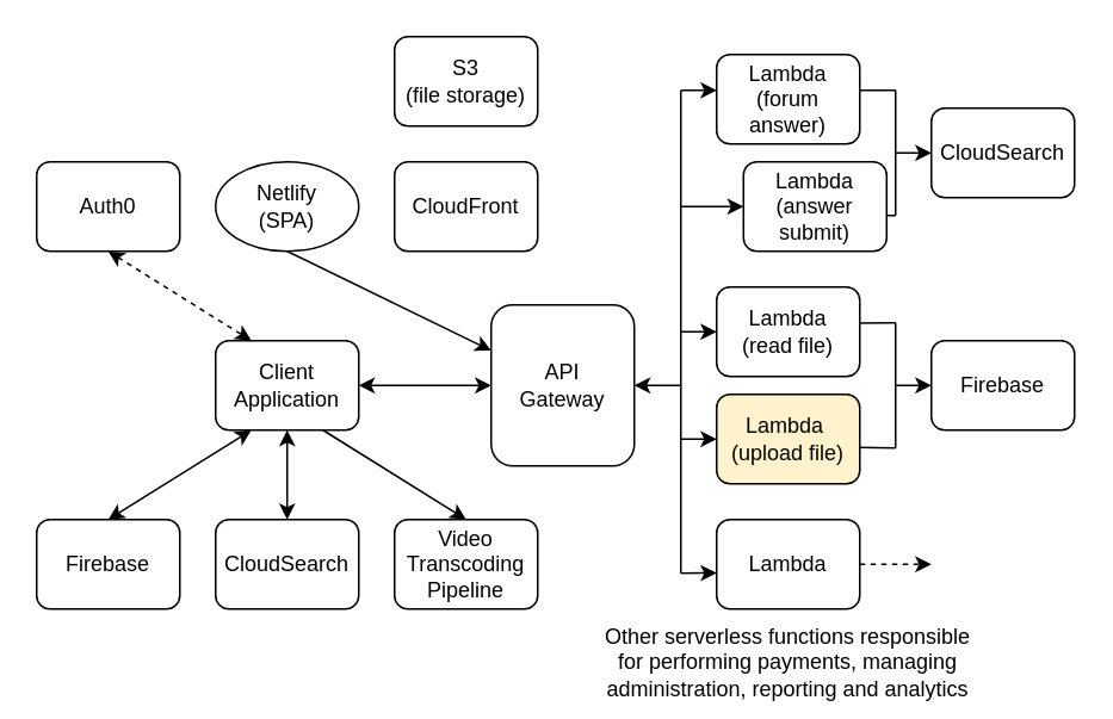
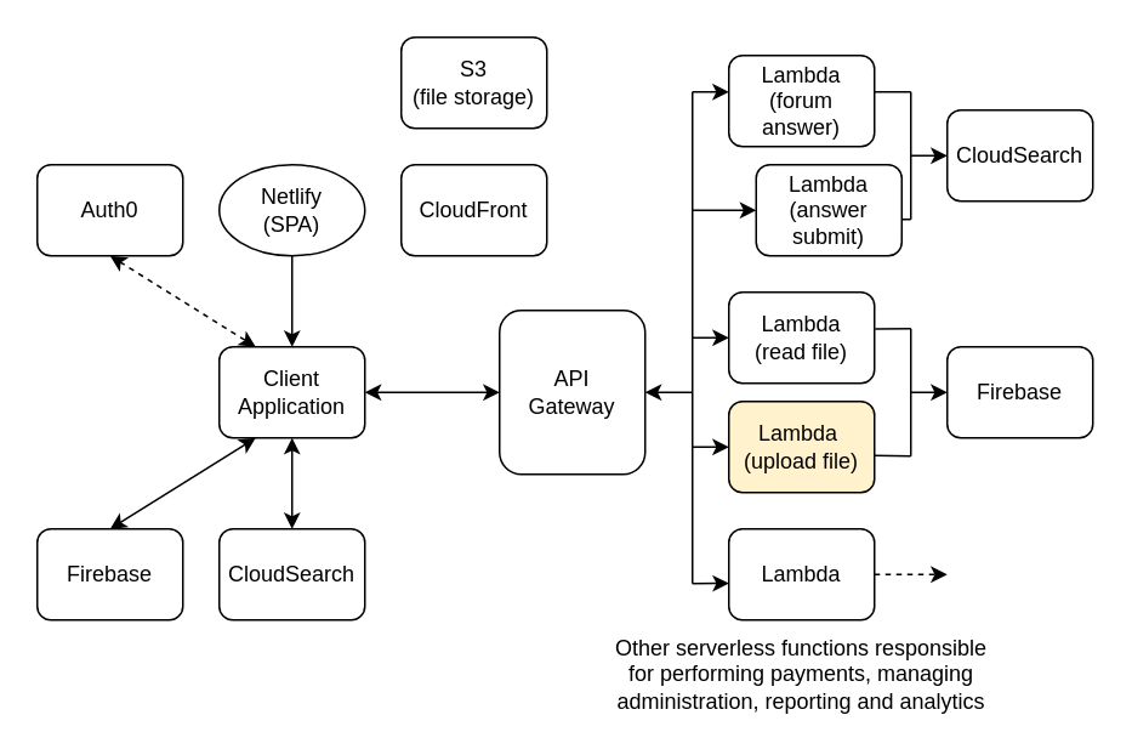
  <mxCell id="0" />
  <mxCell id="1" parent="0" />
  <mxCell id="2" value="Auth0" style="rounded=1;whiteSpace=wrap;html=1;" parent="1" vertex="1"><mxGeometry x="20" y="90" width="80" height="50" as="geometry" /></mxCell>
  <mxCell id="3" value="S3&lt;br&gt;(file storage)" style="rounded=1;whiteSpace=wrap;html=1;" parent="1" vertex="1"><mxGeometry x="220" y="20" width="80" height="50" as="geometry" /></mxCell>
  <mxCell id="4" value="Netlify&lt;br&gt;(SPA)" style="ellipse;whiteSpace=wrap;html=1;" parent="1" vertex="1"><mxGeometry x="120" y="90" width="80" height="50" as="geometry" /></mxCell>
  <mxCell id="5" value="CloudFront" style="rounded=1;whiteSpace=wrap;html=1;" parent="1" vertex="1"><mxGeometry x="220" y="90" width="80" height="50" as="geometry" /></mxCell>
  <mxCell id="6" value="API&lt;br&gt;Gateway" style="rounded=1;whiteSpace=wrap;html=1;" parent="1" vertex="1"><mxGeometry x="274" y="170" width="80" height="90" as="geometry" /></mxCell>
- <mxCell id="7" value="Video&lt;br&gt;Transcoding&lt;br&gt;Pipeline" style="rounded=1;whiteSpace=wrap;html=1;" parent="1" vertex="1"><mxGeometry x="220" y="290" width="80" height="50" as="geometry" /></mxCell>
  <mxCell id="8" value="CloudSearch" style="rounded=1;whiteSpace=wrap;html=1;" parent="1" vertex="1"><mxGeometry x="120" y="290" width="80" height="50" as="geometry" /></mxCell>
  <mxCell id="9" value="Firebase" style="rounded=1;whiteSpace=wrap;html=1;" parent="1" vertex="1"><mxGeometry x="20" y="290" width="80" height="50" as="geometry" /></mxCell>
  <mxCell id="10" value="Client Application" style="rounded=1;whiteSpace=wrap;html=1;" parent="1" vertex="1"><mxGeometry x="120" y="190" width="80" height="50" as="geometry" /></mxCell>
  <mxCell id="11" value="" style="endArrow=classic;startArrow=classic;html=1;exitX=0.5;exitY=1;exitDx=0;exitDy=0;entryX=0.25;entryY=0;entryDx=0;entryDy=0;dashed=1;" parent="1" source="2" target="10" edge="1"><mxGeometry width="50" height="50" relative="1" as="geometry"><mxPoint x="110" y="120" as="sourcePoint" /><mxPoint x="130" y="160" as="targetPoint" /></mxGeometry></mxCell>
- <mxCell id="12" value="" style="endArrow=classic;html=1;exitX=0.5;exitY=1;exitDx=0;exitDy=0;" parent="1" source="4" target="6" edge="1"><mxGeometry width="50" height="50" relative="1" as="geometry"><mxPoint x="180" y="190" as="sourcePoint" /><mxPoint x="230" y="140" as="targetPoint" /></mxGeometry></mxCell>
+ <mxCell id="12" value="" style="endArrow=classic;html=1;exitX=0.5;exitY=1;exitDx=0;exitDy=0;entryX=0.5;entryY=0;entryDx=0;entryDy=0;" parent="1" source="4" target="10" edge="1"><mxGeometry width="50" height="50" relative="1" as="geometry"><mxPoint x="180" y="190" as="sourcePoint" /><mxPoint x="230" y="140" as="targetPoint" /></mxGeometry></mxCell>
  <mxCell id="13" value="" style="endArrow=classic;startArrow=classic;html=1;exitX=0.5;exitY=0;exitDx=0;exitDy=0;entryX=0.25;entryY=1;entryDx=0;entryDy=0;" parent="1" source="9" target="10" edge="1"><mxGeometry width="50" height="50" relative="1" as="geometry"><mxPoint x="210" y="230" as="sourcePoint" /><mxPoint x="260" y="180" as="targetPoint" /></mxGeometry></mxCell>
  <mxCell id="14" value="" style="endArrow=classic;startArrow=classic;html=1;exitX=0.5;exitY=1;exitDx=0;exitDy=0;entryX=0.5;entryY=0;entryDx=0;entryDy=0;" parent="1" source="10" target="8" edge="1"><mxGeometry width="50" height="50" relative="1" as="geometry"><mxPoint x="210" y="230" as="sourcePoint" /><mxPoint x="260" y="180" as="targetPoint" /></mxGeometry></mxCell>
- <mxCell id="15" value="" style="endArrow=classic;html=1;exitX=0.75;exitY=1;exitDx=0;exitDy=0;entryX=0.5;entryY=0;entryDx=0;entryDy=0;" parent="1" source="10" target="7" edge="1"><mxGeometry width="50" height="50" relative="1" as="geometry"><mxPoint x="210" y="230" as="sourcePoint" /><mxPoint x="260" y="180" as="targetPoint" /></mxGeometry></mxCell>
  <mxCell id="16" value="" style="endArrow=classic;startArrow=classic;html=1;exitX=1;exitY=0.5;exitDx=0;exitDy=0;entryX=0;entryY=0.5;entryDx=0;entryDy=0;" parent="1" source="10" target="6" edge="1"><mxGeometry width="50" height="50" relative="1" as="geometry"><mxPoint x="210" y="230" as="sourcePoint" /><mxPoint x="260" y="180" as="targetPoint" /></mxGeometry></mxCell>
  <mxCell id="17" value="Lambda&lt;br&gt;(forum answer)" style="rounded=1;whiteSpace=wrap;html=1;" parent="1" vertex="1"><mxGeometry x="400" y="30" width="80" height="50" as="geometry" /></mxCell>
  <mxCell id="18" value="Lambda (answer submit)" style="rounded=1;whiteSpace=wrap;html=1;" parent="1" vertex="1"><mxGeometry x="415" y="90" width="80" height="50" as="geometry" /></mxCell>
  <mxCell id="19" value="Lambda &lt;br&gt;(read file)" style="rounded=1;whiteSpace=wrap;html=1;" parent="1" vertex="1"><mxGeometry x="400" y="160" width="80" height="50" as="geometry" /></mxCell>
  <mxCell id="20" value="Lambda&amp;nbsp;&lt;br&gt;(upload file)" style="rounded=1;whiteSpace=wrap;html=1;fillColor=#fff2cc;" parent="1" vertex="1"><mxGeometry x="400" y="220" width="80" height="50" as="geometry" /></mxCell>
  <mxCell id="21" value="Lambda" style="rounded=1;whiteSpace=wrap;html=1;" parent="1" vertex="1"><mxGeometry x="400" y="290" width="80" height="50" as="geometry" /></mxCell>
  <mxCell id="22" value="" style="endArrow=none;html=1;" parent="1" edge="1"><mxGeometry width="50" height="50" relative="1" as="geometry"><mxPoint x="380" y="320" as="sourcePoint" /><mxPoint x="380" y="50" as="targetPoint" /></mxGeometry></mxCell>
  <mxCell id="23" value="" style="endArrow=classic;html=1;entryX=0;entryY=0.4;entryDx=0;entryDy=0;entryPerimeter=0;" parent="1" target="17" edge="1"><mxGeometry width="50" height="50" relative="1" as="geometry"><mxPoint x="380" y="50" as="sourcePoint" /><mxPoint x="390" y="40" as="targetPoint" /></mxGeometry></mxCell>
  <mxCell id="24" value="" style="endArrow=classic;html=1;entryX=0;entryY=0.5;entryDx=0;entryDy=0;" parent="1" target="18" edge="1"><mxGeometry width="50" height="50" relative="1" as="geometry"><mxPoint x="380" y="115" as="sourcePoint" /><mxPoint x="420" y="90" as="targetPoint" /></mxGeometry></mxCell>
  <mxCell id="25" value="" style="endArrow=classic;html=1;entryX=0;entryY=0.5;entryDx=0;entryDy=0;" parent="1" target="19" edge="1"><mxGeometry width="50" height="50" relative="1" as="geometry"><mxPoint x="380" y="185" as="sourcePoint" /><mxPoint x="420" y="150" as="targetPoint" /></mxGeometry></mxCell>
  <mxCell id="26" value="" style="endArrow=classic;html=1;entryX=0;entryY=0.5;entryDx=0;entryDy=0;" parent="1" target="20" edge="1"><mxGeometry width="50" height="50" relative="1" as="geometry"><mxPoint x="380" y="245" as="sourcePoint" /><mxPoint x="430" y="240" as="targetPoint" /></mxGeometry></mxCell>
  <mxCell id="27" value="" style="endArrow=classic;html=1;entryX=0.001;entryY=0.596;entryDx=0;entryDy=0;entryPerimeter=0;" parent="1" target="21" edge="1"><mxGeometry width="50" height="50" relative="1" as="geometry"><mxPoint x="380" y="320" as="sourcePoint" /><mxPoint x="380" y="350" as="targetPoint" /></mxGeometry></mxCell>
  <mxCell id="28" value="" style="endArrow=classic;html=1;entryX=1;entryY=0.5;entryDx=0;entryDy=0;" parent="1" target="6" edge="1"><mxGeometry width="50" height="50" relative="1" as="geometry"><mxPoint x="380" y="215" as="sourcePoint" /><mxPoint x="410" y="200" as="targetPoint" /></mxGeometry></mxCell>
  <mxCell id="29" value="CloudSearch" style="rounded=1;whiteSpace=wrap;html=1;" parent="1" vertex="1"><mxGeometry x="520" y="60" width="80" height="50" as="geometry" /></mxCell>
  <mxCell id="30" value="Firebase" style="rounded=1;whiteSpace=wrap;html=1;" parent="1" vertex="1"><mxGeometry x="520" y="190" width="80" height="50" as="geometry" /></mxCell>
  <mxCell id="31" value="" style="endArrow=classic;html=1;entryX=0;entryY=0.5;entryDx=0;entryDy=0;" parent="1" target="29" edge="1"><mxGeometry width="50" height="50" relative="1" as="geometry"><mxPoint x="500" y="85" as="sourcePoint" /><mxPoint x="450" y="200" as="targetPoint" /></mxGeometry></mxCell>
  <mxCell id="32" value="" style="endArrow=classic;html=1;entryX=0;entryY=0.5;entryDx=0;entryDy=0;" parent="1" target="30" edge="1"><mxGeometry width="50" height="50" relative="1" as="geometry"><mxPoint x="500" y="215" as="sourcePoint" /><mxPoint x="530" y="95" as="targetPoint" /></mxGeometry></mxCell>
  <mxCell id="33" value="" style="endArrow=none;html=1;exitX=1.004;exitY=0.403;exitDx=0;exitDy=0;exitPerimeter=0;" parent="1" source="19" edge="1"><mxGeometry width="50" height="50" relative="1" as="geometry"><mxPoint x="490" y="160" as="sourcePoint" /><mxPoint x="500" y="180" as="targetPoint" /></mxGeometry></mxCell>
  <mxCell id="34" value="" style="endArrow=none;html=1;exitX=0.996;exitY=0.594;exitDx=0;exitDy=0;exitPerimeter=0;" parent="1" source="20" edge="1"><mxGeometry width="50" height="50" relative="1" as="geometry"><mxPoint x="460" y="220" as="sourcePoint" /><mxPoint x="500" y="250" as="targetPoint" /></mxGeometry></mxCell>
  <mxCell id="35" value="" style="endArrow=none;html=1;" parent="1" edge="1"><mxGeometry width="50" height="50" relative="1" as="geometry"><mxPoint x="500" y="250" as="sourcePoint" /><mxPoint x="500" y="180" as="targetPoint" /></mxGeometry></mxCell>
  <mxCell id="36" value="" style="endArrow=none;html=1;" parent="1" edge="1"><mxGeometry width="50" height="50" relative="1" as="geometry"><mxPoint x="500" y="120" as="sourcePoint" /><mxPoint x="500" y="50" as="targetPoint" /></mxGeometry></mxCell>
  <mxCell id="37" value="" style="endArrow=none;html=1;entryX=1.006;entryY=0.6;entryDx=0;entryDy=0;entryPerimeter=0;" parent="1" target="18" edge="1"><mxGeometry width="50" height="50" relative="1" as="geometry"><mxPoint x="500" y="120" as="sourcePoint" /><mxPoint x="550" y="60" as="targetPoint" /></mxGeometry></mxCell>
  <mxCell id="38" value="" style="endArrow=none;html=1;entryX=0.998;entryY=0.4;entryDx=0;entryDy=0;entryPerimeter=0;" parent="1" target="17" edge="1"><mxGeometry width="50" height="50" relative="1" as="geometry"><mxPoint x="500" y="50" as="sourcePoint" /><mxPoint x="550" y="60" as="targetPoint" /></mxGeometry></mxCell>
  <mxCell id="39" value="" style="endArrow=classic;html=1;exitX=1;exitY=0.5;exitDx=0;exitDy=0;dashed=1;" parent="1" source="21" edge="1"><mxGeometry width="50" height="50" relative="1" as="geometry"><mxPoint x="360" y="260" as="sourcePoint" /><mxPoint x="520" y="315" as="targetPoint" /></mxGeometry></mxCell>
  <mxCell id="40" value="Other serverless functions responsible for performing payments, managing administration, reporting and analytics" style="text;html=1;strokeColor=none;fillColor=none;align=center;verticalAlign=middle;whiteSpace=wrap;rounded=0;" parent="1" vertex="1"><mxGeometry x="335" y="360" width="210" height="20" as="geometry" /></mxCell>
